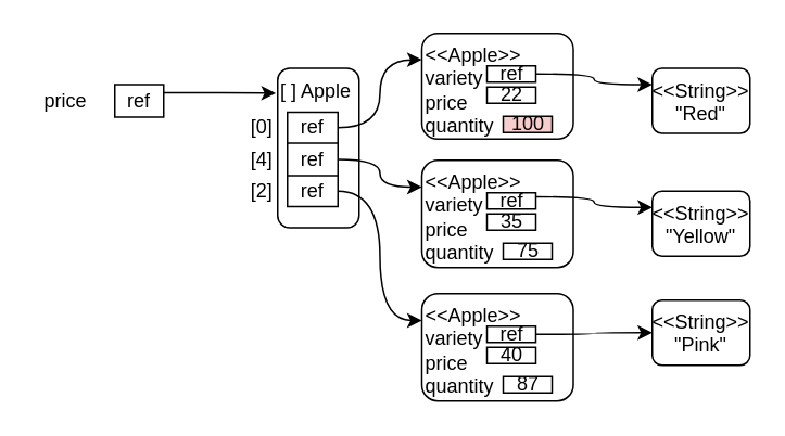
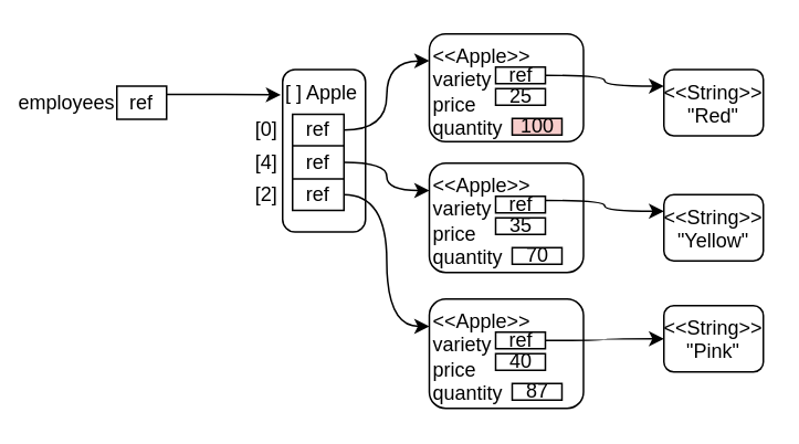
  <mxCell id="0" />
  <mxCell id="1" parent="0" />
  <mxCell id="2" value="" style="shape=table;html=1;whiteSpace=wrap;startSize=0;container=1;collapsible=0;childLayout=tableLayout;strokeColor=none;" vertex="1" parent="1"><mxGeometry x="145" y="68.5" width="31" height="58" as="geometry" /></mxCell>
  <mxCell id="3" value="" style="shape=partialRectangle;html=1;whiteSpace=wrap;collapsible=0;dropTarget=0;pointerEvents=0;fillColor=none;top=0;left=0;bottom=0;right=0;points=[[0,0.5],[1,0.5]];portConstraint=eastwest;" vertex="1" parent="2"><mxGeometry width="31" height="19" as="geometry" /></mxCell>
  <mxCell id="4" value="[0]" style="shape=partialRectangle;html=1;whiteSpace=wrap;connectable=0;overflow=hidden;fillColor=none;top=0;left=0;bottom=0;right=0;" vertex="1" parent="3"><mxGeometry width="31" height="19" as="geometry" /></mxCell>
  <mxCell id="5" value="" style="shape=partialRectangle;html=1;whiteSpace=wrap;collapsible=0;dropTarget=0;pointerEvents=0;fillColor=none;top=0;left=0;bottom=0;right=0;points=[[0,0.5],[1,0.5]];portConstraint=eastwest;" vertex="1" parent="2"><mxGeometry y="19" width="31" height="20" as="geometry" /></mxCell>
  <mxCell id="6" value="[4]" style="shape=partialRectangle;html=1;whiteSpace=wrap;connectable=0;overflow=hidden;fillColor=none;top=0;left=0;bottom=0;right=0;" vertex="1" parent="5"><mxGeometry width="31" height="20" as="geometry" /></mxCell>
  <mxCell id="7" value="" style="shape=partialRectangle;html=1;whiteSpace=wrap;collapsible=0;dropTarget=0;pointerEvents=0;fillColor=none;top=0;left=0;bottom=0;right=0;points=[[0,0.5],[1,0.5]];portConstraint=eastwest;" vertex="1" parent="2"><mxGeometry y="39" width="31" height="19" as="geometry" /></mxCell>
  <mxCell id="8" value="[2]" style="shape=partialRectangle;html=1;whiteSpace=wrap;connectable=0;overflow=hidden;fillColor=none;top=0;left=0;bottom=0;right=0;" vertex="1" parent="7"><mxGeometry width="31" height="19" as="geometry" /></mxCell>
- <mxCell id="9" value="price" style="text;html=1;strokeColor=none;fillColor=none;align=center;verticalAlign=middle;whiteSpace=wrap;rounded=0;" vertex="1" parent="1"><mxGeometry x="20" y="51.5" width="40" height="20" as="geometry" /></mxCell>
+ <mxCell id="9" value="employees" style="text;html=1;strokeColor=none;fillColor=none;align=center;verticalAlign=middle;whiteSpace=wrap;rounded=0;" vertex="1" parent="1"><mxGeometry x="20" y="51.5" width="40" height="20" as="geometry" /></mxCell>
  <mxCell id="10" value="ref" style="rounded=0;whiteSpace=wrap;html=1;" vertex="1" parent="1"><mxGeometry x="70" y="51.5" width="30" height="20" as="geometry" /></mxCell>
  <mxCell id="11" style="edgeStyle=orthogonalEdgeStyle;rounded=0;orthogonalLoop=1;jettySize=auto;html=1;exitX=1;exitY=0.25;exitDx=0;exitDy=0;entryX=-0.021;entryY=0.156;entryDx=0;entryDy=0;entryPerimeter=0;" edge="1" parent="1" source="10" target="12"><mxGeometry x="45" y="458.5" as="geometry" /></mxCell>
  <mxCell id="12" value="[ ] Apple" style="rounded=1;whiteSpace=wrap;html=1;align=left;verticalAlign=top;" vertex="1" parent="1"><mxGeometry x="170" y="41.5" width="50" height="98" as="geometry" /></mxCell>
  <mxCell id="13" value="" style="shape=table;html=1;whiteSpace=wrap;startSize=0;container=1;collapsible=0;childLayout=tableLayout;" vertex="1" parent="1"><mxGeometry x="176" y="68.5" width="31" height="58" as="geometry" /></mxCell>
  <mxCell id="14" value="" style="shape=partialRectangle;html=1;whiteSpace=wrap;collapsible=0;dropTarget=0;pointerEvents=0;fillColor=none;top=0;left=0;bottom=0;right=0;points=[[0,0.5],[1,0.5]];portConstraint=eastwest;" vertex="1" parent="13"><mxGeometry width="31" height="19" as="geometry" /></mxCell>
  <mxCell id="15" value="ref" style="shape=partialRectangle;html=1;whiteSpace=wrap;connectable=0;overflow=hidden;fillColor=none;top=0;left=0;bottom=0;right=0;" vertex="1" parent="14"><mxGeometry width="31" height="19" as="geometry" /></mxCell>
  <mxCell id="16" value="" style="shape=partialRectangle;html=1;whiteSpace=wrap;collapsible=0;dropTarget=0;pointerEvents=0;fillColor=none;top=0;left=0;bottom=0;right=0;points=[[0,0.5],[1,0.5]];portConstraint=eastwest;" vertex="1" parent="13"><mxGeometry y="19" width="31" height="20" as="geometry" /></mxCell>
  <mxCell id="17" value="ref" style="shape=partialRectangle;html=1;whiteSpace=wrap;connectable=0;overflow=hidden;fillColor=none;top=0;left=0;bottom=0;right=0;" vertex="1" parent="16"><mxGeometry width="31" height="20" as="geometry" /></mxCell>
  <mxCell id="18" value="" style="shape=partialRectangle;html=1;whiteSpace=wrap;collapsible=0;dropTarget=0;pointerEvents=0;fillColor=none;top=0;left=0;bottom=0;right=0;points=[[0,0.5],[1,0.5]];portConstraint=eastwest;" vertex="1" parent="13"><mxGeometry y="39" width="31" height="19" as="geometry" /></mxCell>
  <mxCell id="19" value="ref" style="shape=partialRectangle;html=1;whiteSpace=wrap;connectable=0;overflow=hidden;fillColor=none;top=0;left=0;bottom=0;right=0;" vertex="1" parent="18"><mxGeometry width="31" height="19" as="geometry" /></mxCell>
  <mxCell id="20" value="&amp;lt;&amp;lt;String&amp;gt;&amp;gt;&lt;br&gt;&quot;Red&quot;" style="rounded=1;whiteSpace=wrap;html=1;verticalAlign=top;" vertex="1" parent="1"><mxGeometry x="400" y="41.5" width="60" height="40" as="geometry" /></mxCell>
  <mxCell id="21" style="edgeStyle=orthogonalEdgeStyle;curved=1;rounded=0;orthogonalLoop=1;jettySize=auto;html=1;exitX=1;exitY=0.5;exitDx=0;exitDy=0;entryX=0;entryY=0.25;entryDx=0;entryDy=0;" edge="1" parent="1" source="14" target="29"><mxGeometry relative="1" as="geometry" /></mxCell>
  <mxCell id="22" value="&amp;lt;&amp;lt;String&amp;gt;&amp;gt;&lt;br&gt;&quot;Yellow&quot;" style="rounded=1;whiteSpace=wrap;html=1;verticalAlign=top;" vertex="1" parent="1"><mxGeometry x="400" y="117" width="60" height="40" as="geometry" /></mxCell>
  <mxCell id="23" value="" style="group" vertex="1" connectable="0" parent="1"><mxGeometry x="258.5" y="98" width="93" height="66" as="geometry" /></mxCell>
  <mxCell id="24" value="&amp;lt;&amp;lt;Apple&amp;gt;&amp;gt;&lt;br&gt;variety&lt;br&gt;price&lt;br&gt;quantity" style="rounded=1;whiteSpace=wrap;html=1;verticalAlign=top;align=left;" vertex="1" parent="23"><mxGeometry width="93" height="66" as="geometry" /></mxCell>
  <mxCell id="25" value="ref" style="rounded=0;whiteSpace=wrap;html=1;" vertex="1" parent="23"><mxGeometry x="40" y="20" width="30" height="10" as="geometry" /></mxCell>
  <mxCell id="26" value="35" style="rounded=0;whiteSpace=wrap;html=1;" vertex="1" parent="23"><mxGeometry x="40" y="33" width="30" height="10" as="geometry" /></mxCell>
- <mxCell id="27" value="75" style="rounded=0;whiteSpace=wrap;html=1;" vertex="1" parent="23"><mxGeometry x="50" y="51" width="30" height="10" as="geometry" /></mxCell>
+ <mxCell id="27" value="70" style="rounded=0;whiteSpace=wrap;html=1;" vertex="1" parent="23"><mxGeometry x="50" y="51" width="30" height="10" as="geometry" /></mxCell>
  <mxCell id="28" value="" style="group" vertex="1" connectable="0" parent="1"><mxGeometry x="258.5" y="20" width="93" height="65" as="geometry" /></mxCell>
  <mxCell id="29" value="&amp;lt;&amp;lt;Apple&amp;gt;&amp;gt;&lt;br&gt;variety&lt;br&gt;price&lt;br&gt;quantity" style="rounded=1;whiteSpace=wrap;html=1;verticalAlign=top;align=left;" vertex="1" parent="28"><mxGeometry width="93" height="65" as="geometry" /></mxCell>
  <mxCell id="30" value="ref" style="rounded=0;whiteSpace=wrap;html=1;" vertex="1" parent="28"><mxGeometry x="40" y="20" width="30" height="10" as="geometry" /></mxCell>
- <mxCell id="31" value="22" style="rounded=0;whiteSpace=wrap;html=1;" vertex="1" parent="28"><mxGeometry x="40" y="33" width="30" height="10" as="geometry" /></mxCell>
+ <mxCell id="31" value="25" style="rounded=0;whiteSpace=wrap;html=1;" vertex="1" parent="28"><mxGeometry x="40" y="33" width="30" height="10" as="geometry" /></mxCell>
  <mxCell id="32" value="100" style="rounded=0;whiteSpace=wrap;html=1;fillColor=#f8cecc;" vertex="1" parent="28"><mxGeometry x="50" y="51" width="30" height="10" as="geometry" /></mxCell>
  <mxCell id="33" value="" style="group" vertex="1" connectable="0" parent="1"><mxGeometry x="258.5" y="180" width="93" height="66" as="geometry" /></mxCell>
  <mxCell id="34" value="&amp;lt;&amp;lt;Apple&amp;gt;&amp;gt;&lt;br&gt;variety&lt;br&gt;price&lt;br&gt;quantity" style="rounded=1;whiteSpace=wrap;html=1;verticalAlign=top;align=left;" vertex="1" parent="33"><mxGeometry width="93" height="66" as="geometry" /></mxCell>
  <mxCell id="35" value="ref" style="rounded=0;whiteSpace=wrap;html=1;" vertex="1" parent="33"><mxGeometry x="40" y="20" width="30" height="10" as="geometry" /></mxCell>
  <mxCell id="36" value="40" style="rounded=0;whiteSpace=wrap;html=1;" vertex="1" parent="33"><mxGeometry x="40" y="33" width="30" height="10" as="geometry" /></mxCell>
  <mxCell id="37" value="87" style="rounded=0;whiteSpace=wrap;html=1;" vertex="1" parent="33"><mxGeometry x="50" y="51" width="30" height="10" as="geometry" /></mxCell>
  <mxCell id="38" value="&amp;lt;&amp;lt;String&amp;gt;&amp;gt;&lt;br&gt;&quot;Pink&quot;" style="rounded=1;whiteSpace=wrap;html=1;verticalAlign=top;" vertex="1" parent="1"><mxGeometry x="400" y="184" width="60" height="40" as="geometry" /></mxCell>
  <mxCell id="39" style="edgeStyle=orthogonalEdgeStyle;curved=1;rounded=0;orthogonalLoop=1;jettySize=auto;html=1;exitX=1;exitY=0.5;exitDx=0;exitDy=0;entryX=0;entryY=0.25;entryDx=0;entryDy=0;" edge="1" parent="1" source="16" target="24"><mxGeometry relative="1" as="geometry" /></mxCell>
  <mxCell id="40" style="edgeStyle=orthogonalEdgeStyle;curved=1;rounded=0;orthogonalLoop=1;jettySize=auto;html=1;exitX=1;exitY=0.5;exitDx=0;exitDy=0;entryX=0;entryY=0.25;entryDx=0;entryDy=0;" edge="1" parent="1" source="18" target="34"><mxGeometry relative="1" as="geometry" /></mxCell>
  <mxCell id="41" style="edgeStyle=orthogonalEdgeStyle;curved=1;rounded=0;orthogonalLoop=1;jettySize=auto;html=1;exitX=1;exitY=0.25;exitDx=0;exitDy=0;entryX=0;entryY=0.25;entryDx=0;entryDy=0;" edge="1" parent="1" source="25" target="22"><mxGeometry relative="1" as="geometry" /></mxCell>
  <mxCell id="42" style="edgeStyle=orthogonalEdgeStyle;curved=1;rounded=0;orthogonalLoop=1;jettySize=auto;html=1;exitX=1;exitY=0.5;exitDx=0;exitDy=0;entryX=0;entryY=0.5;entryDx=0;entryDy=0;" edge="1" parent="1" source="35" target="38"><mxGeometry relative="1" as="geometry" /></mxCell>
  <mxCell id="43" style="edgeStyle=orthogonalEdgeStyle;curved=1;rounded=0;orthogonalLoop=1;jettySize=auto;html=1;exitX=1;exitY=0.5;exitDx=0;exitDy=0;entryX=0;entryY=0.25;entryDx=0;entryDy=0;" edge="1" parent="1" source="30" target="20"><mxGeometry relative="1" as="geometry" /></mxCell>
